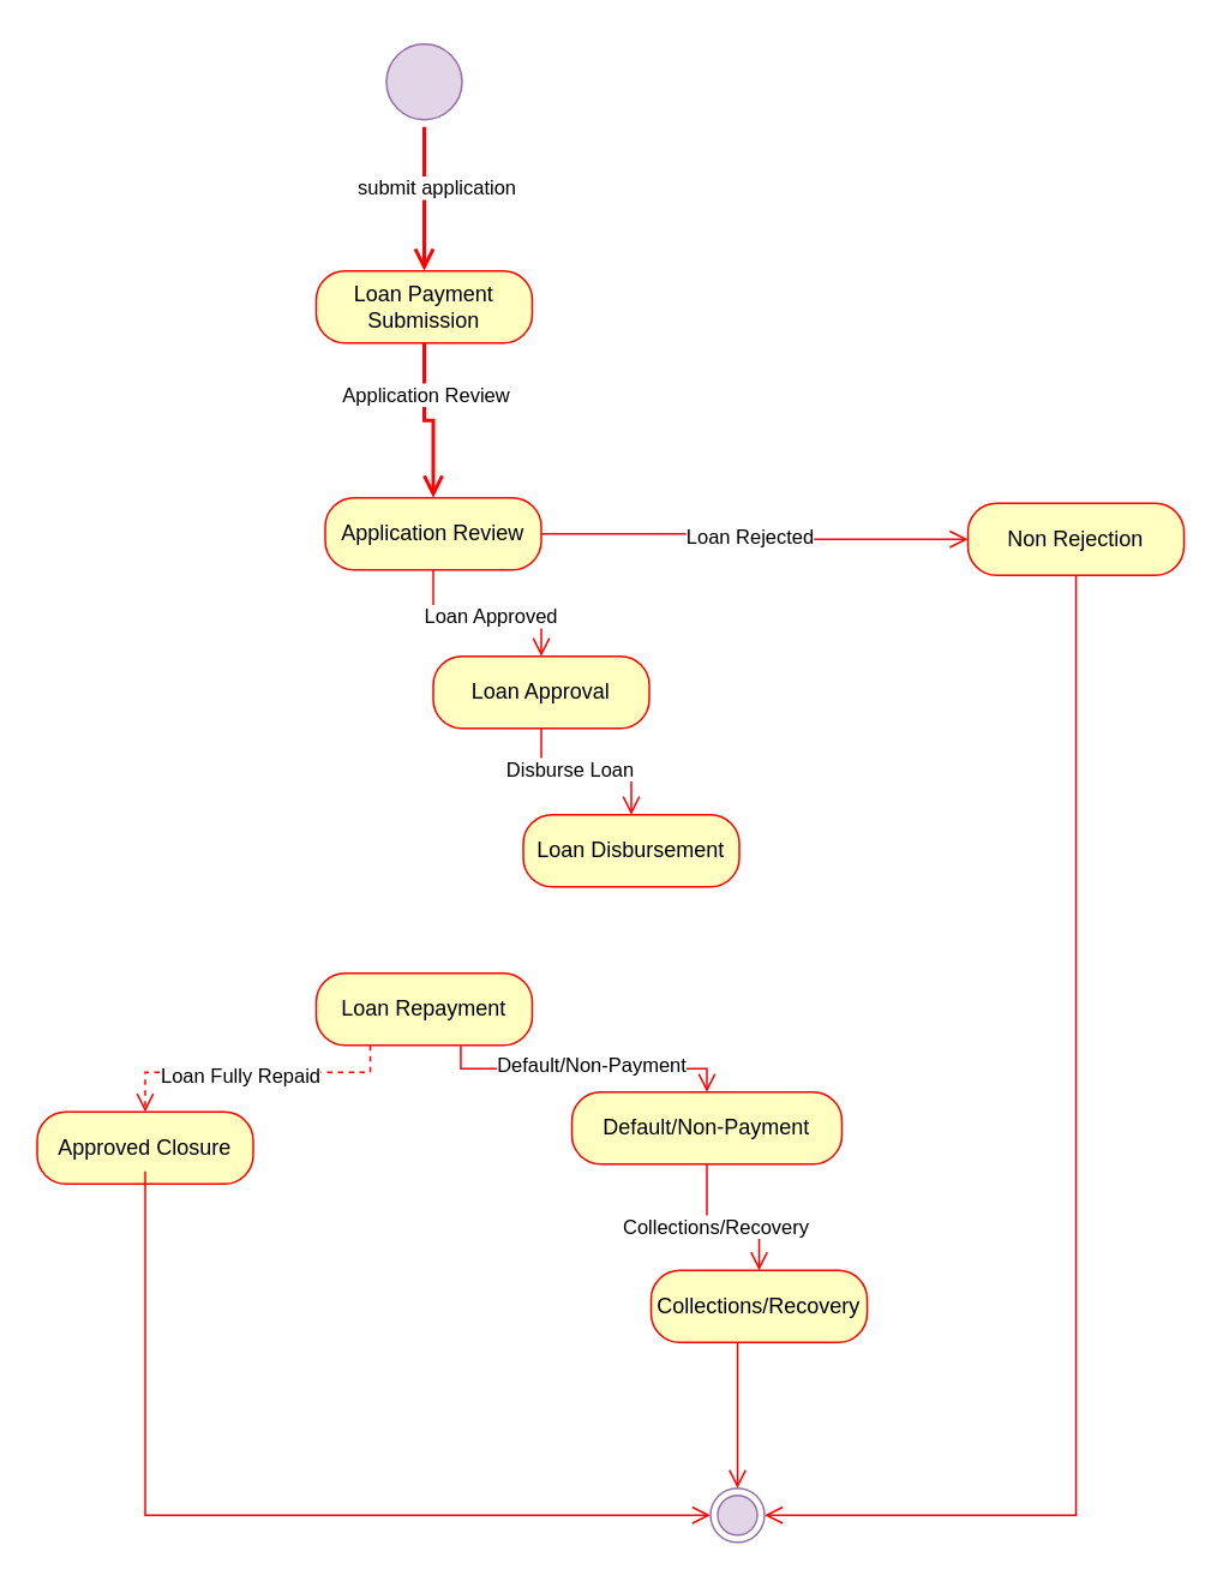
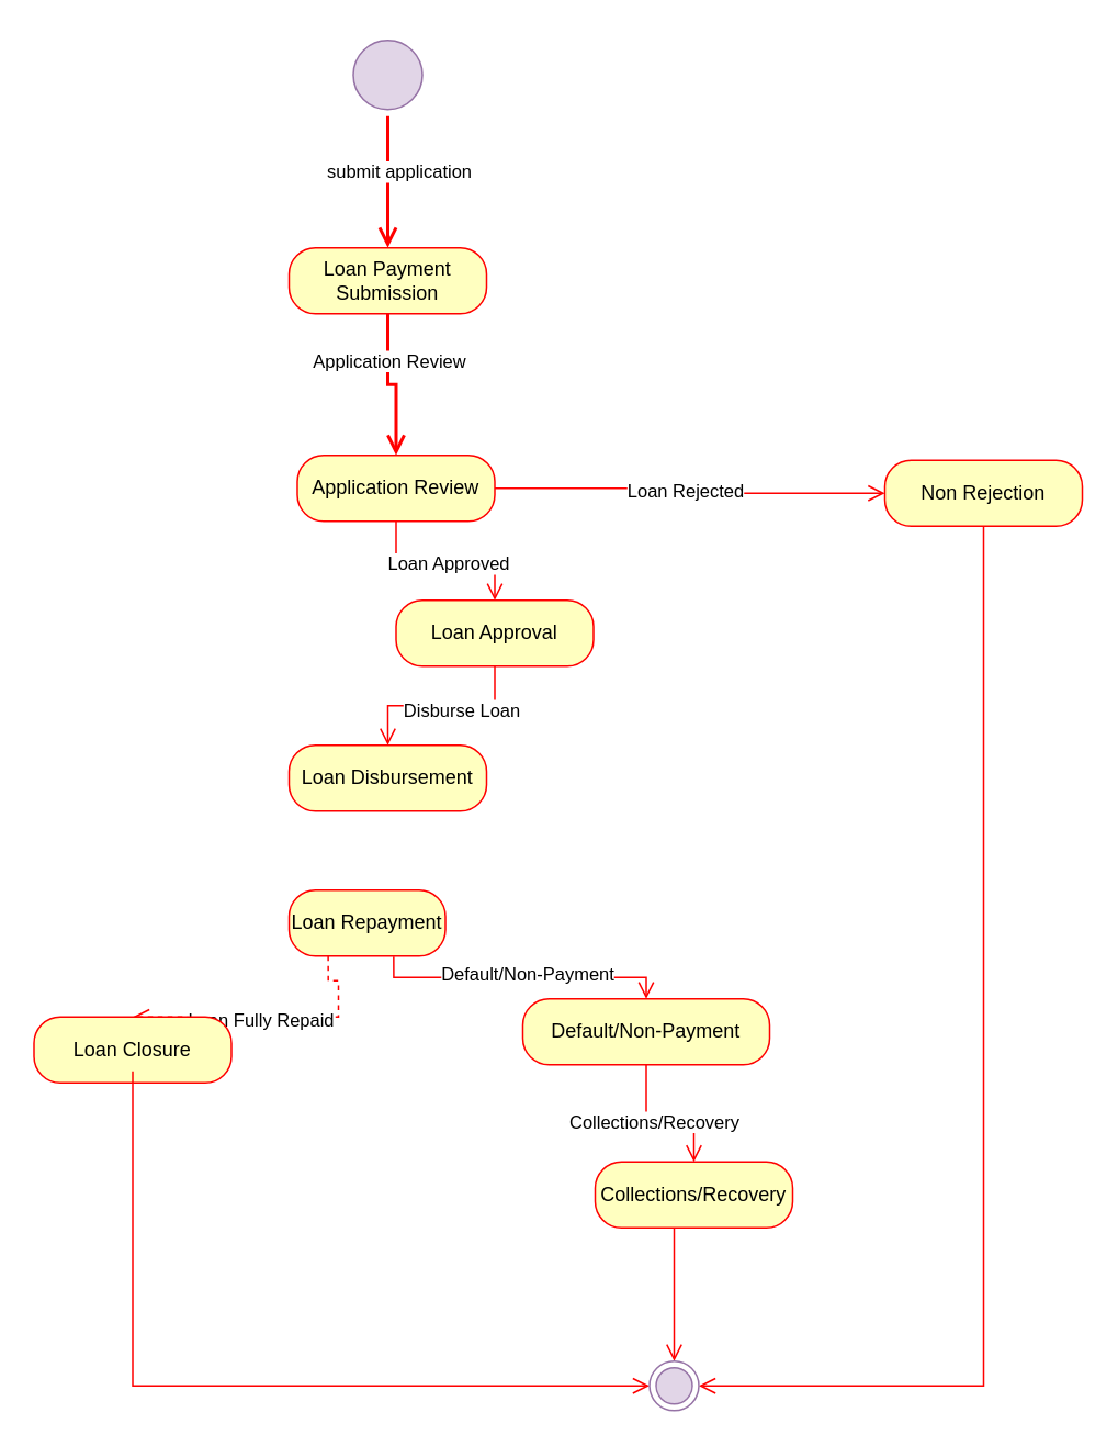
  <mxCell id="0" />
  <mxCell id="1" parent="0" />
  <mxCell id="2" value="" style="ellipse;html=1;shape=startState;fillColor=#e1d5e7;strokeColor=#9673a6;" vertex="1" parent="1"><mxGeometry x="210" y="20" width="50" height="50" as="geometry" /></mxCell>
  <mxCell id="3" value="" style="edgeStyle=orthogonalEdgeStyle;html=1;verticalAlign=bottom;endArrow=open;endSize=8;strokeColor=#ff0000;rounded=0;entryX=0.5;entryY=0;entryDx=0;entryDy=0;strokeWidth=2;" edge="1" source="2" parent="1" target="5"><mxGeometry relative="1" as="geometry"><mxPoint x="235" y="160" as="targetPoint" /></mxGeometry></mxCell>
  <mxCell id="4" value="submit application" style="edgeLabel;html=1;align=center;verticalAlign=middle;resizable=0;points=[];" vertex="1" connectable="0" parent="3"><mxGeometry x="-0.175" y="6" relative="1" as="geometry"><mxPoint as="offset" /></mxGeometry></mxCell>
  <mxCell id="5" value="Loan Payment Submission" style="rounded=1;whiteSpace=wrap;html=1;arcSize=40;fontColor=#000000;fillColor=#ffffc0;strokeColor=#ff0000;" vertex="1" parent="1"><mxGeometry x="175" y="150" width="120" height="40" as="geometry" /></mxCell>
  <mxCell id="6" value="" style="edgeStyle=orthogonalEdgeStyle;html=1;verticalAlign=bottom;endArrow=open;endSize=8;strokeColor=#ff0000;rounded=0;exitX=0.5;exitY=1;exitDx=0;exitDy=0;strokeWidth=2;entryX=0.5;entryY=0;entryDx=0;entryDy=0;" edge="1" source="5" parent="1" target="26"><mxGeometry relative="1" as="geometry"><mxPoint x="196" y="265" as="targetPoint" /></mxGeometry></mxCell>
  <mxCell id="7" value="Application Review" style="edgeLabel;html=1;align=center;verticalAlign=middle;resizable=0;points=[];" vertex="1" connectable="0" parent="6"><mxGeometry x="-0.377" relative="1" as="geometry"><mxPoint as="offset" /></mxGeometry></mxCell>
  <mxCell id="8" value="Loan Approval" style="rounded=1;whiteSpace=wrap;html=1;arcSize=40;fontColor=#000000;fillColor=#ffffc0;strokeColor=#ff0000;" vertex="1" parent="1"><mxGeometry x="240" y="364" width="120" height="40" as="geometry" /></mxCell>
  <mxCell id="9" value="" style="edgeStyle=orthogonalEdgeStyle;html=1;verticalAlign=bottom;endArrow=open;endSize=8;strokeColor=#ff0000;rounded=0;entryX=0.5;entryY=0;entryDx=0;entryDy=0;" edge="1" source="8" parent="1" target="13"><mxGeometry relative="1" as="geometry"><mxPoint x="260" y="560" as="targetPoint" /></mxGeometry></mxCell>
  <mxCell id="10" value="Disburse Loan" style="edgeLabel;html=1;align=center;verticalAlign=middle;resizable=0;points=[];" vertex="1" connectable="0" parent="9"><mxGeometry x="-0.211" y="2" relative="1" as="geometry"><mxPoint as="offset" /></mxGeometry></mxCell>
  <mxCell id="11" value="Non Rejection" style="rounded=1;whiteSpace=wrap;html=1;arcSize=40;fontColor=#000000;fillColor=#ffffc0;strokeColor=#ff0000;" vertex="1" parent="1"><mxGeometry x="537" y="279" width="120" height="40" as="geometry" /></mxCell>
  <mxCell id="12" value="" style="edgeStyle=orthogonalEdgeStyle;html=1;verticalAlign=bottom;endArrow=open;endSize=8;strokeColor=#ff0000;rounded=0;exitX=0.5;exitY=1;exitDx=0;exitDy=0;entryX=1;entryY=0.5;entryDx=0;entryDy=0;" edge="1" source="11" parent="1" target="31"><mxGeometry relative="1" as="geometry"><mxPoint x="504" y="892" as="targetPoint" /><Array as="points"><mxPoint x="597" y="841" /></Array></mxGeometry></mxCell>
- <mxCell id="13" value="Loan Disbursement" style="rounded=1;whiteSpace=wrap;html=1;arcSize=40;fontColor=#000000;fillColor=#ffffc0;strokeColor=#ff0000;" vertex="1" parent="1"><mxGeometry x="290" y="452" width="120" height="40" as="geometry" /></mxCell>
- <mxCell id="14" value="Loan Repayment" style="rounded=1;whiteSpace=wrap;html=1;arcSize=40;fontColor=#000000;fillColor=#ffffc0;strokeColor=#ff0000;" vertex="1" parent="1"><mxGeometry x="175" y="540" width="120" height="40" as="geometry" /></mxCell>
+ <mxCell id="13" value="Loan Disbursement" style="rounded=1;whiteSpace=wrap;html=1;arcSize=40;fontColor=#000000;fillColor=#ffffc0;strokeColor=#ff0000;" vertex="1" parent="1"><mxGeometry x="175" y="452" width="120" height="40" as="geometry" /></mxCell>
+ <mxCell id="14" value="Loan Repayment" style="rounded=1;whiteSpace=wrap;html=1;arcSize=40;fontColor=#000000;fillColor=#ffffc0;strokeColor=#ff0000;" vertex="1" parent="1"><mxGeometry x="175" y="540" width="95" height="40" as="geometry" /></mxCell>
  <mxCell id="15" value="" style="edgeStyle=orthogonalEdgeStyle;html=1;verticalAlign=bottom;endArrow=open;endSize=8;strokeColor=#ff0000;rounded=0;exitX=0.25;exitY=1;exitDx=0;exitDy=0;entryX=0.5;entryY=0;entryDx=0;entryDy=0;dashed=1;" edge="1" source="14" parent="1" target="17"><mxGeometry relative="1" as="geometry"><mxPoint x="90" y="680" as="targetPoint" /><Array as="points"><mxPoint x="205" y="595" /></Array></mxGeometry></mxCell>
  <mxCell id="16" value="Loan Fully Repaid" style="edgeLabel;html=1;align=center;verticalAlign=middle;resizable=0;points=[];" vertex="1" connectable="0" parent="15"><mxGeometry x="0.086" y="1" relative="1" as="geometry"><mxPoint as="offset" /></mxGeometry></mxCell>
- <mxCell id="17" value="Approved Closure" style="rounded=1;whiteSpace=wrap;html=1;arcSize=40;fontColor=#000000;fillColor=#ffffc0;strokeColor=#ff0000;" vertex="1" parent="1"><mxGeometry x="20" y="617" width="120" height="40" as="geometry" /></mxCell>
+ <mxCell id="17" value="Loan Closure" style="rounded=1;whiteSpace=wrap;html=1;arcSize=40;fontColor=#000000;fillColor=#ffffc0;strokeColor=#ff0000;" vertex="1" parent="1"><mxGeometry x="20" y="617" width="120" height="40" as="geometry" /></mxCell>
  <mxCell id="18" value="" style="edgeStyle=orthogonalEdgeStyle;html=1;verticalAlign=bottom;endArrow=open;endSize=8;strokeColor=#ff0000;rounded=0;exitX=0.5;exitY=1;exitDx=0;exitDy=0;entryX=0;entryY=0.5;entryDx=0;entryDy=0;" edge="1" parent="1" target="31"><mxGeometry relative="1" as="geometry"><mxPoint x="331" y="911" as="targetPoint" /><mxPoint x="80" y="650" as="sourcePoint" /><Array as="points"><mxPoint x="80" y="841" /></Array></mxGeometry></mxCell>
  <mxCell id="19" value="Default/Non-Payment" style="rounded=1;whiteSpace=wrap;html=1;arcSize=40;fontColor=#000000;fillColor=#ffffc0;strokeColor=#ff0000;" vertex="1" parent="1"><mxGeometry x="317" y="606" width="150" height="40" as="geometry" /></mxCell>
  <mxCell id="20" value="" style="edgeStyle=orthogonalEdgeStyle;html=1;verticalAlign=bottom;endArrow=open;endSize=8;strokeColor=#ff0000;rounded=0;entryX=0.5;entryY=0;entryDx=0;entryDy=0;" edge="1" source="19" parent="1" target="22"><mxGeometry relative="1" as="geometry"><mxPoint x="430" y="810" as="targetPoint" /></mxGeometry></mxCell>
  <mxCell id="21" value="Collections/Recovery" style="edgeLabel;html=1;align=center;verticalAlign=middle;resizable=0;points=[];" vertex="1" connectable="0" parent="20"><mxGeometry x="-0.221" y="-5" relative="1" as="geometry"><mxPoint as="offset" /></mxGeometry></mxCell>
  <mxCell id="22" value="Collections/Recovery" style="rounded=1;whiteSpace=wrap;html=1;arcSize=40;fontColor=#000000;fillColor=#ffffc0;strokeColor=#ff0000;" vertex="1" parent="1"><mxGeometry x="361" y="705" width="120" height="40" as="geometry" /></mxCell>
  <mxCell id="23" value="" style="edgeStyle=orthogonalEdgeStyle;html=1;verticalAlign=bottom;endArrow=open;endSize=8;strokeColor=#ff0000;rounded=0;entryX=0.5;entryY=0;entryDx=0;entryDy=0;" edge="1" source="22" parent="1" target="31"><mxGeometry relative="1" as="geometry"><mxPoint x="339" y="782" as="targetPoint" /><Array as="points"><mxPoint x="409" y="760" /><mxPoint x="409" y="760" /></Array></mxGeometry></mxCell>
  <mxCell id="24" value="" style="edgeStyle=orthogonalEdgeStyle;html=1;verticalAlign=bottom;endArrow=open;endSize=8;strokeColor=#ff0000;rounded=0;exitX=0.669;exitY=1.008;exitDx=0;exitDy=0;exitPerimeter=0;entryX=0.5;entryY=0;entryDx=0;entryDy=0;" edge="1" parent="1" source="14" target="19"><mxGeometry relative="1" as="geometry"><mxPoint x="251" y="897" as="targetPoint" /><mxPoint x="311" y="727" as="sourcePoint" /></mxGeometry></mxCell>
  <mxCell id="25" value="Default/Non-Payment" style="edgeLabel;html=1;align=center;verticalAlign=middle;resizable=0;points=[];" vertex="1" connectable="0" parent="24"><mxGeometry x="0.046" y="3" relative="1" as="geometry"><mxPoint as="offset" /></mxGeometry></mxCell>
  <mxCell id="26" value="Application Review" style="rounded=1;whiteSpace=wrap;html=1;arcSize=40;fontColor=#000000;fillColor=#ffffc0;strokeColor=#ff0000;" vertex="1" parent="1"><mxGeometry x="180" y="276" width="120" height="40" as="geometry" /></mxCell>
  <mxCell id="27" value="" style="edgeStyle=orthogonalEdgeStyle;html=1;verticalAlign=bottom;endArrow=open;endSize=8;strokeColor=#ff0000;rounded=0;entryX=0.5;entryY=0;entryDx=0;entryDy=0;" edge="1" source="26" parent="1" target="8"><mxGeometry relative="1" as="geometry"><mxPoint x="240" y="376" as="targetPoint" /></mxGeometry></mxCell>
  <mxCell id="28" value="Loan Approved" style="edgeLabel;html=1;align=center;verticalAlign=middle;resizable=0;points=[];" vertex="1" connectable="0" parent="27"><mxGeometry x="0.021" y="-1" relative="1" as="geometry"><mxPoint as="offset" /></mxGeometry></mxCell>
  <mxCell id="29" value="" style="edgeStyle=orthogonalEdgeStyle;html=1;align=left;verticalAlign=bottom;endArrow=open;endSize=8;strokeColor=#ff0000;rounded=0;exitX=1;exitY=0.5;exitDx=0;exitDy=0;entryX=0;entryY=0.5;entryDx=0;entryDy=0;" edge="1" parent="1" source="26" target="11"><mxGeometry x="-1" relative="1" as="geometry"><mxPoint x="350" y="364" as="targetPoint" /><mxPoint x="88" y="375" as="sourcePoint" /><mxPoint as="offset" /></mxGeometry></mxCell>
  <mxCell id="30" value="Loan Rejected" style="edgeLabel;html=1;align=center;verticalAlign=middle;resizable=0;points=[];" vertex="1" connectable="0" parent="29"><mxGeometry x="0.003" y="-2" relative="1" as="geometry"><mxPoint x="-1" as="offset" /></mxGeometry></mxCell>
  <mxCell id="31" value="" style="ellipse;html=1;shape=endState;fillColor=#e1d5e7;strokeColor=#9673a6;" vertex="1" parent="1"><mxGeometry x="394" y="826" width="30" height="30" as="geometry" /></mxCell>
